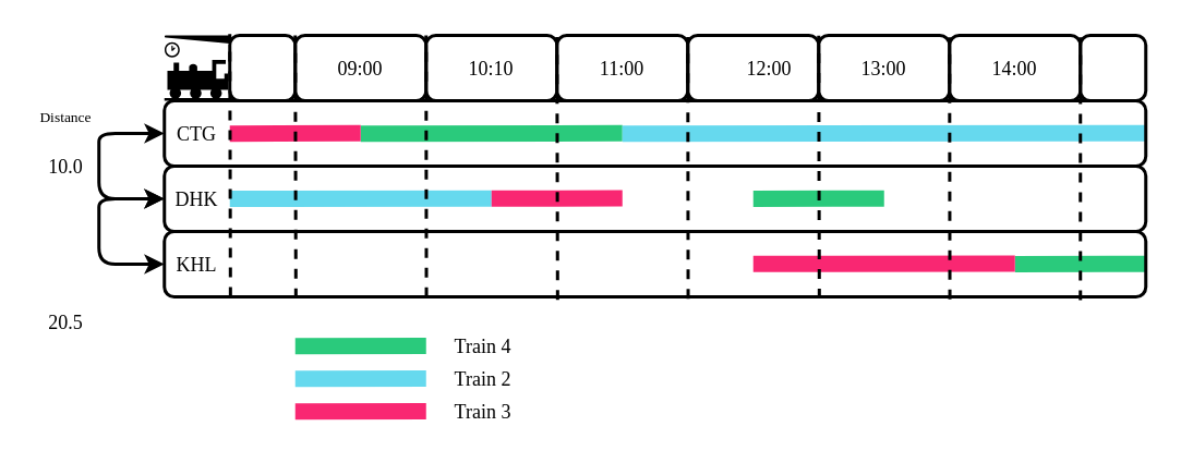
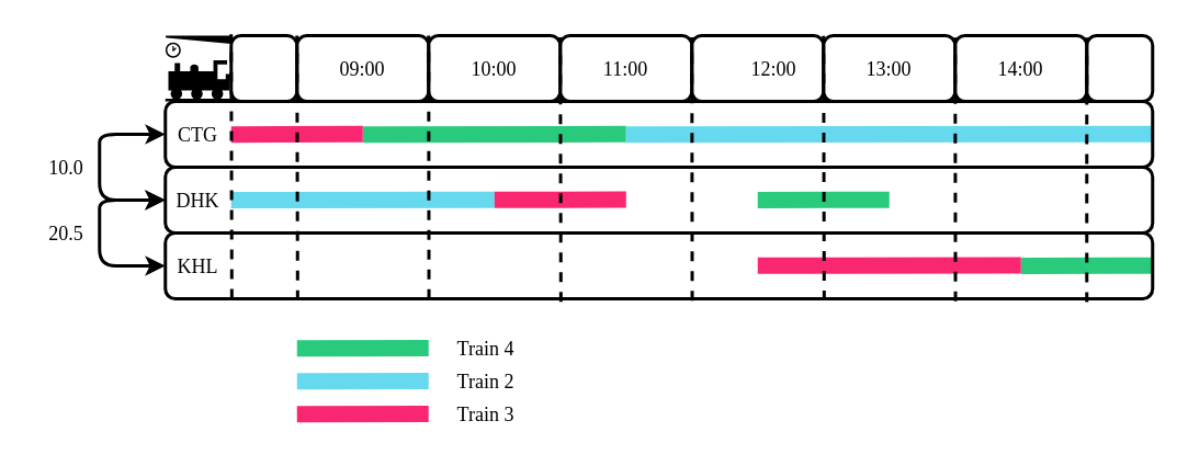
  <mxCell id="0" />
  <mxCell id="1" parent="0" />
  <mxCell id="2" value="" style="endArrow=none;html=1;strokeWidth=10;fontFamily=Victor Mono Medium;strokeColor=#2aca7c;" edge="1" parent="1"><mxGeometry width="50" height="50" relative="1" as="geometry"><mxPoint x="220" y="81.112" as="sourcePoint" /><mxPoint x="380" y="80.89" as="targetPoint" /></mxGeometry></mxCell>
  <mxCell id="3" value="" style="endArrow=none;html=1;strokeWidth=10;fontFamily=Victor Mono Medium;strokeColor=#2aca7c;" edge="1" parent="1"><mxGeometry width="50" height="50" relative="1" as="geometry"><mxPoint x="460" y="120.982" as="sourcePoint" /><mxPoint x="540" y="120.76" as="targetPoint" /></mxGeometry></mxCell>
  <mxCell id="4" value="" style="endArrow=none;html=1;strokeWidth=10;fontFamily=Victor Mono Medium;strokeColor=#2aca7c;" edge="1" parent="1"><mxGeometry width="50" height="50" relative="1" as="geometry"><mxPoint x="620" y="160.982" as="sourcePoint" /><mxPoint x="700" y="160.76" as="targetPoint" /></mxGeometry></mxCell>
  <mxCell id="5" value="" style="endArrow=none;html=1;strokeWidth=10;fontFamily=Victor Mono Medium;strokeColor=#66d9ee;" edge="1" parent="1"><mxGeometry width="50" height="50" relative="1" as="geometry"><mxPoint x="140" y="120.982" as="sourcePoint" /><mxPoint x="300" y="120.76" as="targetPoint" /></mxGeometry></mxCell>
  <mxCell id="6" value="" style="endArrow=none;html=1;strokeWidth=10;fontFamily=Victor Mono Medium;strokeColor=#66d9ee;" edge="1" parent="1"><mxGeometry width="50" height="50" relative="1" as="geometry"><mxPoint x="380" y="81.112" as="sourcePoint" /><mxPoint x="700" y="80.89" as="targetPoint" /></mxGeometry></mxCell>
  <mxCell id="7" value="" style="endArrow=none;html=1;strokeWidth=10;fontFamily=Victor Mono Medium;strokeColor=#f92772;" edge="1" parent="1"><mxGeometry width="50" height="50" relative="1" as="geometry"><mxPoint x="140" y="81.112" as="sourcePoint" /><mxPoint x="220" y="80.89" as="targetPoint" /></mxGeometry></mxCell>
  <mxCell id="8" value="" style="endArrow=none;html=1;strokeWidth=10;fontFamily=Victor Mono Medium;strokeColor=#f92772;" edge="1" parent="1"><mxGeometry width="50" height="50" relative="1" as="geometry"><mxPoint x="300" y="120.882" as="sourcePoint" /><mxPoint x="380" y="120.66" as="targetPoint" /></mxGeometry></mxCell>
  <mxCell id="9" value="" style="endArrow=none;html=1;strokeWidth=10;fontFamily=Victor Mono Medium;strokeColor=#f92772;" edge="1" parent="1"><mxGeometry width="50" height="50" relative="1" as="geometry"><mxPoint x="460" y="160.882" as="sourcePoint" /><mxPoint x="620" y="160.66" as="targetPoint" /></mxGeometry></mxCell>
  <mxCell id="10" value="" style="rounded=1;fontFamily=Victor Mono Medium;fillColor=none;strokeWidth=2;" vertex="1" parent="1"><mxGeometry x="180" y="21" width="80" height="40" as="geometry" /></mxCell>
  <mxCell id="11" value="09:00" style="text;strokeColor=none;fillColor=none;align=center;verticalAlign=middle;rounded=0;fontFamily=Victor Mono Medium;" vertex="1" parent="1"><mxGeometry x="200" y="31" width="40" height="20" as="geometry" /></mxCell>
- <mxCell id="12" value="10:10" style="text;strokeColor=none;fillColor=none;align=center;verticalAlign=middle;rounded=0;fontFamily=Victor Mono Medium;" vertex="1" parent="1"><mxGeometry x="280" y="31" width="40" height="20" as="geometry" /></mxCell>
+ <mxCell id="12" value="10:00" style="text;strokeColor=none;fillColor=none;align=center;verticalAlign=middle;rounded=0;fontFamily=Victor Mono Medium;" vertex="1" parent="1"><mxGeometry x="280" y="31" width="40" height="20" as="geometry" /></mxCell>
  <mxCell id="13" value="11:00" style="text;strokeColor=none;fillColor=none;align=center;verticalAlign=middle;rounded=0;fontFamily=Victor Mono Medium;" vertex="1" parent="1"><mxGeometry x="360" y="31" width="40" height="20" as="geometry" /></mxCell>
  <mxCell id="14" value="12:00" style="text;strokeColor=none;fillColor=none;align=center;verticalAlign=middle;rounded=0;fontFamily=Victor Mono Medium;" vertex="1" parent="1"><mxGeometry x="450" y="31" width="40" height="20" as="geometry" /></mxCell>
  <mxCell id="15" value="13:00" style="text;strokeColor=none;fillColor=none;align=center;verticalAlign=middle;rounded=0;fontFamily=Victor Mono Medium;" vertex="1" parent="1"><mxGeometry x="520" y="31" width="40" height="20" as="geometry" /></mxCell>
  <mxCell id="16" value="14:00" style="text;strokeColor=none;fillColor=none;align=center;verticalAlign=middle;rounded=0;fontFamily=Victor Mono Medium;" vertex="1" parent="1"><mxGeometry x="600" y="31" width="40" height="20" as="geometry" /></mxCell>
  <mxCell id="17" value="" style="rounded=1;fontFamily=Victor Mono Medium;fillColor=none;strokeWidth=2;" vertex="1" parent="1"><mxGeometry x="260" y="21" width="80" height="40" as="geometry" /></mxCell>
  <mxCell id="18" value="" style="rounded=1;fontFamily=Victor Mono Medium;fillColor=none;strokeWidth=2;" vertex="1" parent="1"><mxGeometry x="340" y="21" width="80" height="40" as="geometry" /></mxCell>
  <mxCell id="19" value="" style="rounded=1;fontFamily=Victor Mono Medium;fillColor=none;strokeWidth=2;" vertex="1" parent="1"><mxGeometry x="420" y="21" width="80" height="40" as="geometry" /></mxCell>
  <mxCell id="20" value="" style="rounded=1;fontFamily=Victor Mono Medium;fillColor=none;strokeWidth=2;" vertex="1" parent="1"><mxGeometry x="500" y="21" width="80" height="40" as="geometry" /></mxCell>
  <mxCell id="21" value="" style="rounded=1;fontFamily=Victor Mono Medium;fillColor=none;strokeWidth=2;" vertex="1" parent="1"><mxGeometry x="580" y="21" width="80" height="40" as="geometry" /></mxCell>
  <mxCell id="22" value="" style="rounded=1;fontFamily=Victor Mono Medium;fillColor=none;strokeWidth=2;" vertex="1" parent="1"><mxGeometry x="660" y="21" width="40" height="40" as="geometry" /></mxCell>
  <mxCell id="23" value="" style="rounded=1;fontFamily=Victor Mono Medium;fillColor=none;strokeWidth=2;" vertex="1" parent="1"><mxGeometry x="140" y="21" width="40" height="40" as="geometry" /></mxCell>
  <mxCell id="24" value="" style="rounded=1;fontFamily=Victor Mono Medium;fillColor=none;strokeWidth=2;" vertex="1" parent="1"><mxGeometry x="100" y="61" width="600" height="40" as="geometry" /></mxCell>
  <mxCell id="25" value="" style="rounded=1;fontFamily=Victor Mono Medium;fillColor=none;strokeWidth=2;" vertex="1" parent="1"><mxGeometry x="100" y="101" width="600" height="40" as="geometry" /></mxCell>
  <mxCell id="26" value="" style="rounded=1;fontFamily=Victor Mono Medium;fillColor=none;strokeWidth=2;" vertex="1" parent="1"><mxGeometry x="100" y="141" width="600" height="40" as="geometry" /></mxCell>
  <mxCell id="27" value="" style="endArrow=none;dashed=1;html=1;fontFamily=Victor Mono Medium;strokeWidth=2;entryX=0;entryY=0;entryDx=0;entryDy=0;exitX=0.267;exitY=1.005;exitDx=0;exitDy=0;exitPerimeter=0;" edge="1" parent="1" source="26" target="17"><mxGeometry width="50" height="50" relative="1" as="geometry"><mxPoint x="280" y="241" as="sourcePoint" /><mxPoint x="450" y="151" as="targetPoint" /></mxGeometry></mxCell>
  <mxCell id="28" value="" style="endArrow=none;dashed=1;html=1;fontFamily=Victor Mono Medium;strokeWidth=2;entryX=1;entryY=0;entryDx=0;entryDy=0;exitX=0.134;exitY=1.019;exitDx=0;exitDy=0;exitPerimeter=0;" edge="1" parent="1" source="26" target="23"><mxGeometry width="50" height="50" relative="1" as="geometry"><mxPoint x="253.2" y="192.2" as="sourcePoint" /><mxPoint x="253" y="32" as="targetPoint" /></mxGeometry></mxCell>
  <mxCell id="29" value="" style="endArrow=none;dashed=1;html=1;fontFamily=Victor Mono Medium;strokeWidth=2;entryX=0;entryY=0;entryDx=0;entryDy=0;exitX=0.267;exitY=1.005;exitDx=0;exitDy=0;exitPerimeter=0;" edge="1" parent="1"><mxGeometry width="50" height="50" relative="1" as="geometry"><mxPoint x="420.2" y="182.2" as="sourcePoint" /><mxPoint x="420" y="22" as="targetPoint" /></mxGeometry></mxCell>
  <mxCell id="30" value="" style="endArrow=none;dashed=1;html=1;fontFamily=Victor Mono Medium;strokeWidth=2;entryX=1;entryY=0;entryDx=0;entryDy=0;exitX=0.134;exitY=1.019;exitDx=0;exitDy=0;exitPerimeter=0;" edge="1" parent="1"><mxGeometry width="50" height="50" relative="1" as="geometry"><mxPoint x="340.4" y="182.76" as="sourcePoint" /><mxPoint x="340" y="22" as="targetPoint" /></mxGeometry></mxCell>
  <mxCell id="31" value="" style="endArrow=none;dashed=1;html=1;fontFamily=Victor Mono Medium;strokeWidth=2;entryX=0;entryY=0;entryDx=0;entryDy=0;exitX=0.267;exitY=1.005;exitDx=0;exitDy=0;exitPerimeter=0;" edge="1" parent="1"><mxGeometry width="50" height="50" relative="1" as="geometry"><mxPoint x="580.2" y="182.44" as="sourcePoint" /><mxPoint x="580" y="22.24" as="targetPoint" /></mxGeometry></mxCell>
  <mxCell id="32" value="" style="endArrow=none;dashed=1;html=1;fontFamily=Victor Mono Medium;strokeWidth=2;entryX=1;entryY=0;entryDx=0;entryDy=0;exitX=0.134;exitY=1.019;exitDx=0;exitDy=0;exitPerimeter=0;" edge="1" parent="1"><mxGeometry width="50" height="50" relative="1" as="geometry"><mxPoint x="500.4" y="182" as="sourcePoint" /><mxPoint x="500" y="21.24" as="targetPoint" /></mxGeometry></mxCell>
  <mxCell id="33" value="" style="endArrow=none;dashed=1;html=1;fontFamily=Victor Mono Medium;strokeWidth=2;entryX=1;entryY=0;entryDx=0;entryDy=0;" edge="1" parent="1"><mxGeometry width="50" height="50" relative="1" as="geometry"><mxPoint x="660" y="183" as="sourcePoint" /><mxPoint x="660" y="22.24" as="targetPoint" /></mxGeometry></mxCell>
  <mxCell id="34" value="" style="endArrow=none;dashed=1;html=1;fontFamily=Victor Mono Medium;strokeWidth=2;entryX=1;entryY=0;entryDx=0;entryDy=0;exitX=0.134;exitY=1.019;exitDx=0;exitDy=0;exitPerimeter=0;" edge="1" parent="1"><mxGeometry width="50" height="50" relative="1" as="geometry"><mxPoint x="140.4" y="181" as="sourcePoint" /><mxPoint x="140" y="20.24" as="targetPoint" /></mxGeometry></mxCell>
  <mxCell id="35" value="CTG" style="text;strokeColor=none;fillColor=none;align=center;verticalAlign=middle;rounded=0;fontFamily=Victor Mono Medium;" vertex="1" parent="1"><mxGeometry x="100" y="71" width="40" height="20" as="geometry" /></mxCell>
  <mxCell id="36" value="DHK" style="text;strokeColor=none;fillColor=none;align=center;verticalAlign=middle;rounded=0;fontFamily=Victor Mono Medium;" vertex="1" parent="1"><mxGeometry x="100" y="111" width="40" height="20" as="geometry" /></mxCell>
  <mxCell id="37" value="KHL" style="text;strokeColor=none;fillColor=none;align=center;verticalAlign=middle;rounded=0;fontFamily=Victor Mono Medium;" vertex="1" parent="1"><mxGeometry x="100" y="151" width="40" height="20" as="geometry" /></mxCell>
  <mxCell id="38" value="" style="endArrow=none;html=1;strokeWidth=10;fontFamily=Victor Mono Medium;strokeColor=#2aca7c;" edge="1" parent="1"><mxGeometry width="50" height="50" relative="1" as="geometry"><mxPoint x="180" y="211.222" as="sourcePoint" /><mxPoint x="260" y="211" as="targetPoint" /></mxGeometry></mxCell>
  <mxCell id="39" value="" style="endArrow=none;html=1;strokeWidth=10;fontFamily=Victor Mono Medium;strokeColor=#66d9ee;" edge="1" parent="1"><mxGeometry width="50" height="50" relative="1" as="geometry"><mxPoint x="180" y="231.222" as="sourcePoint" /><mxPoint x="260" y="231" as="targetPoint" /></mxGeometry></mxCell>
  <mxCell id="40" value="" style="endArrow=none;html=1;strokeWidth=10;fontFamily=Victor Mono Medium;strokeColor=#f92772;" edge="1" parent="1"><mxGeometry width="50" height="50" relative="1" as="geometry"><mxPoint x="180" y="251.222" as="sourcePoint" /><mxPoint x="260" y="251" as="targetPoint" /></mxGeometry></mxCell>
  <mxCell id="41" value="" style="endArrow=classic;startArrow=classic;html=1;strokeWidth=2;fontFamily=Victor Mono Medium;entryX=0;entryY=0.5;entryDx=0;entryDy=0;exitX=0;exitY=0.5;exitDx=0;exitDy=0;" edge="1" parent="1" source="36" target="35"><mxGeometry width="50" height="50" relative="1" as="geometry"><mxPoint x="290" y="201" as="sourcePoint" /><mxPoint x="340" y="151" as="targetPoint" /><Array as="points"><mxPoint x="60" y="121" /><mxPoint x="60" y="101" /><mxPoint x="60" y="81" /></Array></mxGeometry></mxCell>
  <mxCell id="42" value="" style="endArrow=classic;startArrow=classic;html=1;strokeWidth=2;fontFamily=Victor Mono Medium;entryX=0;entryY=0.5;entryDx=0;entryDy=0;exitX=0;exitY=0.5;exitDx=0;exitDy=0;" edge="1" parent="1"><mxGeometry width="50" height="50" relative="1" as="geometry"><mxPoint x="100" y="161" as="sourcePoint" /><mxPoint x="100" y="121" as="targetPoint" /><Array as="points"><mxPoint x="60" y="161" /><mxPoint x="60" y="141" /><mxPoint x="60" y="121" /></Array></mxGeometry></mxCell>
  <mxCell id="43" value="10.0" style="text;strokeColor=none;fillColor=none;align=center;verticalAlign=middle;rounded=0;fontFamily=Victor Mono Medium;" vertex="1" parent="1"><mxGeometry y="91" width="40" height="20" as="geometry" x="20" /></mxCell>
- <mxCell id="44" value="20.5" style="text;strokeColor=none;fillColor=none;align=center;verticalAlign=middle;rounded=0;fontFamily=Victor Mono Medium;" vertex="1" parent="1"><mxGeometry x="20" y="186" width="40" height="20" as="geometry" /></mxCell>
+ <mxCell id="44" value="20.5" style="text;strokeColor=none;fillColor=none;align=center;verticalAlign=middle;rounded=0;fontFamily=Victor Mono Medium;" vertex="1" parent="1"><mxGeometry y="131" width="40" height="20" as="geometry" x="20" /></mxCell>
  <mxCell id="45" value="Train 4" style="text;strokeColor=none;fillColor=none;align=center;verticalAlign=middle;rounded=0;fontFamily=Victor Mono Medium;" vertex="1" parent="1"><mxGeometry x="270" y="201" width="50" height="20" as="geometry" /></mxCell>
  <mxCell id="46" value="Train 2" style="text;strokeColor=none;fillColor=none;align=center;verticalAlign=middle;rounded=0;fontFamily=Victor Mono Medium;" vertex="1" parent="1"><mxGeometry x="270" y="221" width="50" height="20" as="geometry" /></mxCell>
  <mxCell id="47" value="Train 3" style="text;strokeColor=none;fillColor=none;align=center;verticalAlign=middle;rounded=0;fontFamily=Victor Mono Medium;" vertex="1" parent="1"><mxGeometry x="270" y="241" width="50" height="20" as="geometry" /></mxCell>
  <mxCell id="48" value="" style="shape=mxgraph.signs.transportation.train_station;html=1;fillColor=#000000;strokeColor=none;verticalLabelPosition=bottom;verticalAlign=top;align=center;fontFamily=Victor Mono Medium;" vertex="1" parent="1"><mxGeometry x="100" y="21" width="40" height="40" as="geometry" /></mxCell>
- <mxCell id="49" value="Distance" style="text;strokeColor=none;fillColor=none;align=center;verticalAlign=middle;rounded=0;fontFamily=Victor Mono Medium;fontSize=9;" vertex="1" parent="1"><mxGeometry y="61" width="40" height="20" as="geometry" x="20" /></mxCell>
